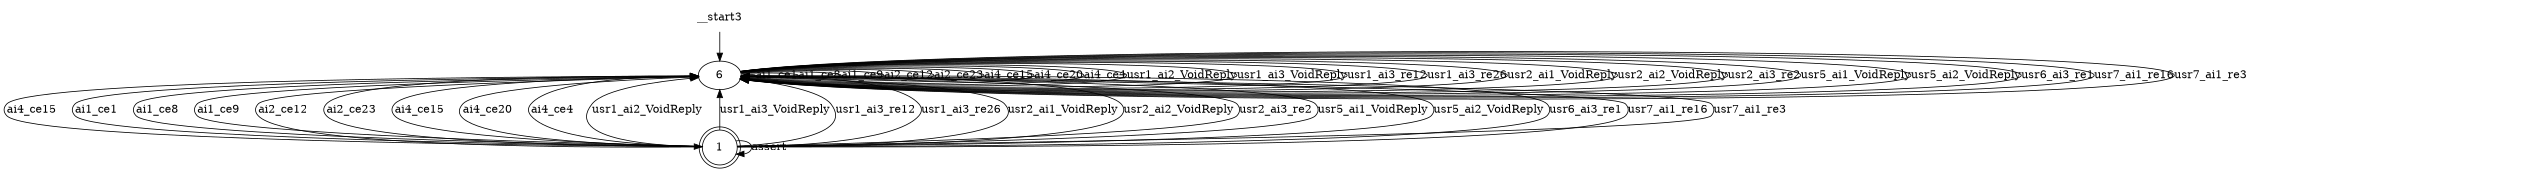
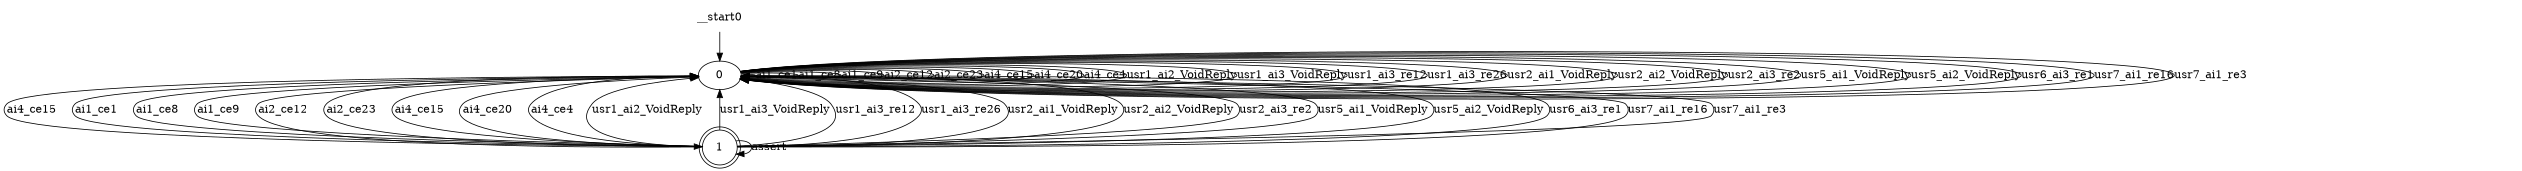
  digraph {
-   n1 [label=6]
+   n1 [label=0]
    n2 [label=1 shape=doublecircle]
-   __start0 [shape=none label=__start3]
+   __start0 [shape=none]
    n1 -> n1 [label=ai1_ce1]
    n1 -> n1 [label=ai1_ce8]
    n1 -> n1 [label=ai1_ce9]
    n1 -> n1 [label=ai2_ce12]
    n1 -> n1 [label=ai2_ce23]
    n1 -> n1 [label=ai4_ce15]
    n1 -> n1 [label=ai4_ce20]
    n1 -> n1 [label=ai4_ce4]
    n1 -> n1 [label=usr1_ai2_VoidReply]
    n1 -> n1 [label=usr1_ai3_VoidReply]
    n1 -> n1 [label=usr1_ai3_re12]
    n1 -> n1 [label=usr1_ai3_re26]
    n1 -> n1 [label=usr2_ai1_VoidReply]
    n1 -> n1 [label=usr2_ai2_VoidReply]
    n1 -> n1 [label=usr2_ai3_re2]
    n1 -> n1 [label=usr5_ai1_VoidReply]
    n1 -> n1 [label=usr5_ai2_VoidReply]
    n1 -> n1 [label=usr6_ai3_re1]
    n1 -> n1 [label=usr7_ai1_re16]
    n1 -> n1 [label=usr7_ai1_re3]
    n1 -> n2 [label=ai4_ce15]
    n2 -> n1 [label=ai1_ce1]
    n2 -> n1 [label=ai1_ce8]
    n2 -> n1 [label=ai1_ce9]
    n2 -> n1 [label=ai2_ce12]
    n2 -> n1 [label=ai2_ce23]
    n2 -> n1 [label=ai4_ce15]
    n2 -> n1 [label=ai4_ce20]
    n2 -> n1 [label=ai4_ce4]
    n2 -> n1 [label=usr1_ai2_VoidReply]
    n2 -> n1 [label=usr1_ai3_VoidReply]
    n2 -> n1 [label=usr1_ai3_re12]
    n2 -> n1 [label=usr1_ai3_re26]
    n2 -> n1 [label=usr2_ai1_VoidReply]
    n2 -> n1 [label=usr2_ai2_VoidReply]
    n2 -> n1 [label=usr2_ai3_re2]
    n2 -> n1 [label=usr5_ai1_VoidReply]
    n2 -> n1 [label=usr5_ai2_VoidReply]
    n2 -> n1 [label=usr6_ai3_re1]
    n2 -> n1 [label=usr7_ai1_re16]
    n2 -> n1 [label=usr7_ai1_re3]
    n2 -> n2 [label=assert]
    __start0 -> n1
  }
